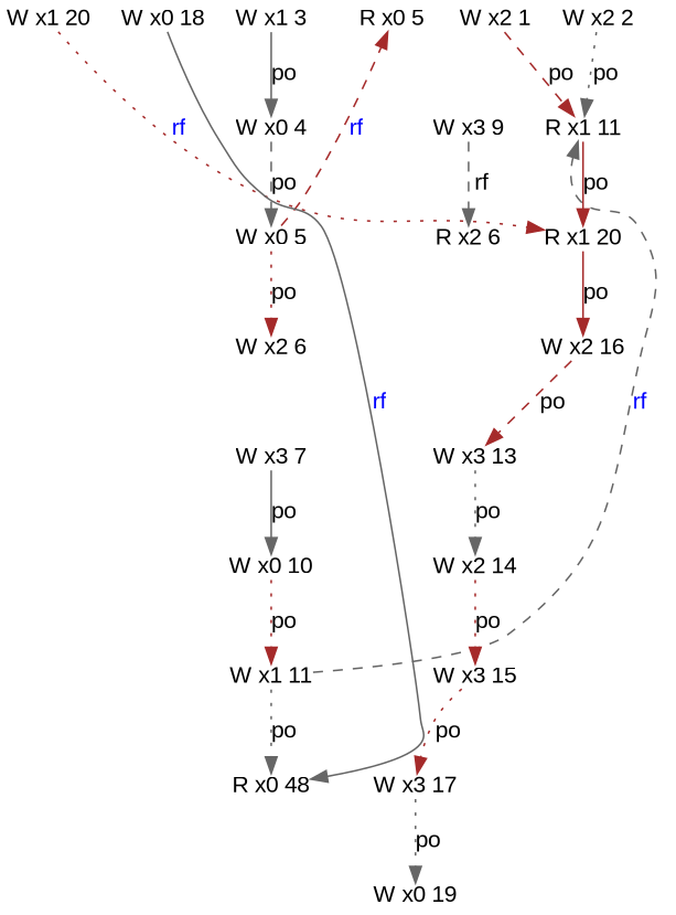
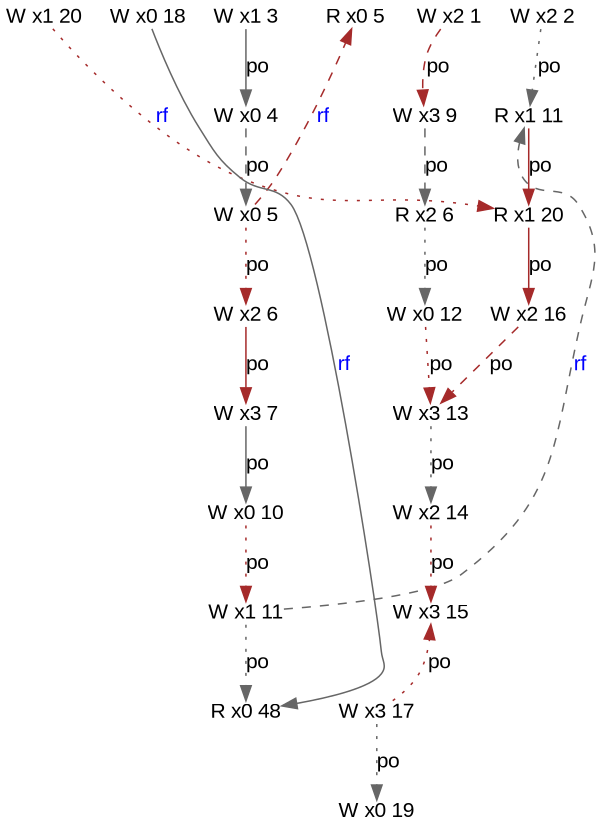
  digraph {
    fontname="Liberation Sans"
    node [fontname="Liberation Sans" idx=0 loc=0 shape=plain th=0 type=W]
    edge [color=brown fontname="Liberation Sans" style=dotted]
    n1 [idx=2 label="R x2 6" loc=2 type=R]
+   n2 [idx=3 label="W x0 12"]
    n3 [idx=4 label="W x3 13" loc=3]
    n4 [idx=4 label="W x3 7" loc=3 th=3]
    n5 [idx=5 label="W x0 10" th=3]
    n6 [idx=6 label="W x1 11" loc=1 th=3]
    n7 [idx=1 label="W x3 9" loc=3]
    n8 [idx=5 label="W x2 14" loc=2]
    n9 [idx=6 label="W x3 15" loc=3]
    n10 [idx=7 label="W x3 17" loc=3]
    n11 [idx=3 label="W x2 6" loc=2 th=3]
    n12 [idx=8 label="W x0 19"]
    n13 [idx=9 label="W x1 20" loc=1]
    n14 [idx=2 label="R x1 20" loc=1 th=2 type=R]
    n15 [label="W x1 3" loc=1 th=3]
    n16 [idx=1 label="W x0 4" th=3]
    n17 [idx=2 label="W x0 5" th=3]
    n18 [label="W x2 1" loc=2]
    n19 [label="R x0 5" th=1 type=R]
    n20 [idx=3 label="W x2 16" loc=2 th=2]
    n21 [idx=7 label="R x0 48" th=3 type=R]
    n22 [idx=4 label="W x0 18" th=2]
    n23 [idx=1 label="R x1 11" loc=1 th=2 type=R]
    n24 [label="W x2 2" loc=2 th=2]
+   n1 -> n2 [color=gray40 label=po]
+   n2 -> n3 [label=po]
    n3 -> n8 [color=gray40 label=po]
    n4 -> n5 [color=gray40 label=po style=solid]
    n5 -> n6 [label=po]
    n6 -> n21 [color=gray40 label=po]
    n6 -> n23 [color=gray40 constraint=false fontcolor=blue from_idx=6 from_th=3 label=rf style=dashed to_idx=1 to_th=2]
-   n7 -> n1 [color=gray40 label=rf style=dashed]
+   n7 -> n1 [color=gray40 label=po style=dashed]
    n8 -> n9 [label=po]
-   n9 -> n10 [label=po]
+   n10 -> n9 [label=po]
    n10 -> n12 [color=gray40 label=po]
+   n11 -> n4 [label=po style=solid]
    n13 -> n14 [constraint=false fontcolor=blue from_idx=9 from_th=0 label=rf to_idx=2 to_th=2]
    n14 -> n20 [label=po style=solid]
    n15 -> n16 [color=gray40 label=po style=solid]
    n16 -> n17 [color=gray40 label=po style=dashed]
    n17 -> n11 [label=po]
    n17 -> n19 [constraint=false fontcolor=blue from_idx=2 from_th=3 label=rf style=dashed to_idx=0 to_th=1]
-   n18 -> n23 [label=po style=dashed]
+   n18 -> n7 [label=po style=dashed]
    n20 -> n3 [label=po style=dashed]
    n22 -> n21 [color=gray40 constraint=false fontcolor=blue from_idx=4 from_th=2 label=rf style=solid to_idx=7 to_th=3]
    n23 -> n14 [label=po style=solid]
    n24 -> n23 [color=gray40 label=po]
  }
